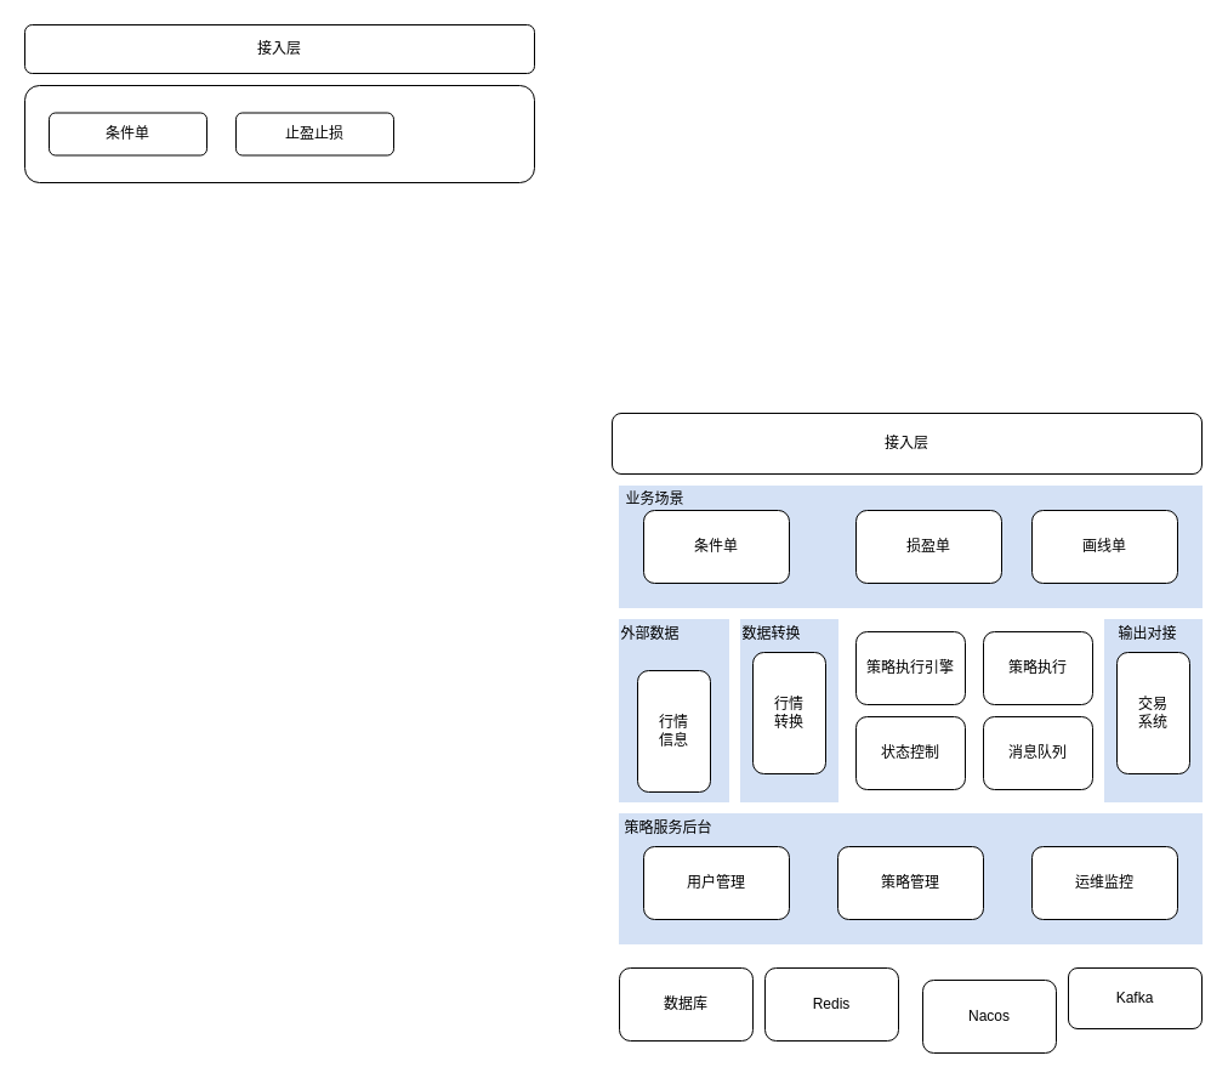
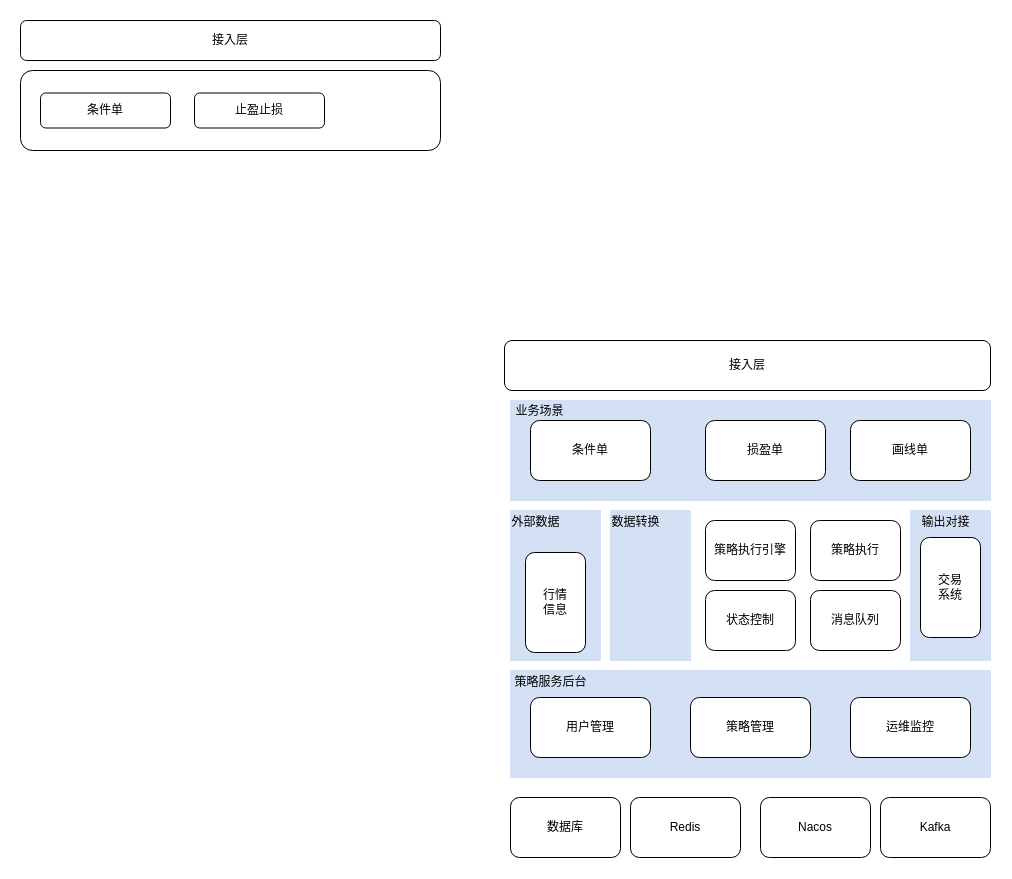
  <mxCell id="0" />
  <mxCell id="1" parent="0" />
  <mxCell id="2" value="接入层" style="rounded=1;whiteSpace=wrap;html=1;" parent="1" vertex="1"><mxGeometry x="20" y="20" width="420" height="40" as="geometry" /></mxCell>
  <mxCell id="3" value="" style="rounded=1;whiteSpace=wrap;html=1;" parent="1" vertex="1"><mxGeometry x="20" y="70" width="420" height="80" as="geometry" /></mxCell>
  <mxCell id="4" value="条件单" style="rounded=1;whiteSpace=wrap;html=1;" parent="1" vertex="1"><mxGeometry x="40" y="92.5" width="130" height="35" as="geometry" /></mxCell>
  <mxCell id="5" value="止盈止损" style="rounded=1;whiteSpace=wrap;html=1;" parent="1" vertex="1"><mxGeometry x="194" y="92.5" width="130" height="35" as="geometry" /></mxCell>
  <mxCell id="6" value="" style="rounded=0;whiteSpace=wrap;html=1;fillColor=#D4E1F5;strokeColor=#D4E1F5;" parent="1" vertex="1"><mxGeometry x="910" y="510" width="80" height="150" as="geometry" /></mxCell>
  <mxCell id="7" value="" style="rounded=0;whiteSpace=wrap;html=1;fillColor=#D4E1F5;strokeColor=#D4E1F5;" parent="1" vertex="1"><mxGeometry x="610" y="510" width="80" height="150" as="geometry" /></mxCell>
  <mxCell id="8" value="" style="rounded=0;whiteSpace=wrap;html=1;fillColor=#D4E1F5;strokeColor=#D4E1F5;" parent="1" vertex="1"><mxGeometry x="510" y="510" width="90" height="150" as="geometry" /></mxCell>
  <mxCell id="9" value="" style="rounded=0;whiteSpace=wrap;html=1;fillColor=#D4E1F5;strokeColor=#D4E1F5;" parent="1" vertex="1"><mxGeometry x="510" y="400" width="480" height="100" as="geometry" /></mxCell>
  <mxCell id="10" value="" style="rounded=0;whiteSpace=wrap;html=1;fillColor=#D4E1F5;strokeColor=#D4E1F5;" parent="1" vertex="1"><mxGeometry x="510" y="670" width="480" height="107" as="geometry" /></mxCell>
  <mxCell id="11" value="接入层" style="rounded=1;whiteSpace=wrap;html=1;" parent="1" vertex="1"><mxGeometry x="504" y="340" width="486" height="50" as="geometry" /></mxCell>
  <mxCell id="12" value="条件单" style="rounded=1;whiteSpace=wrap;html=1;" parent="1" vertex="1"><mxGeometry x="530" y="420" width="120" height="60" as="geometry" /></mxCell>
  <mxCell id="13" value="画线单" style="rounded=1;whiteSpace=wrap;html=1;" parent="1" vertex="1"><mxGeometry x="850" y="420" width="120" height="60" as="geometry" /></mxCell>
  <mxCell id="14" value="损盈单" style="rounded=1;whiteSpace=wrap;html=1;" parent="1" vertex="1"><mxGeometry x="705" y="420" width="120" height="60" as="geometry" /></mxCell>
  <mxCell id="15" value="行情&lt;br&gt;信息" style="rounded=1;whiteSpace=wrap;html=1;" parent="1" vertex="1"><mxGeometry x="525" y="552" width="60" height="100" as="geometry" /></mxCell>
  <mxCell id="16" value="交易&lt;br&gt;系统" style="rounded=1;whiteSpace=wrap;html=1;" parent="1" vertex="1"><mxGeometry x="920" y="537" width="60" height="100" as="geometry" /></mxCell>
  <mxCell id="17" value="策略执行引擎" style="rounded=1;whiteSpace=wrap;html=1;direction=south;" parent="1" vertex="1"><mxGeometry x="705" y="520" width="90" height="60" as="geometry" /></mxCell>
- <mxCell id="18" value="行情&lt;br&gt;转换" style="rounded=1;whiteSpace=wrap;html=1;" parent="1" vertex="1"><mxGeometry x="620" y="537" width="60" height="100" as="geometry" /></mxCell>
  <mxCell id="19" value="策略执行" style="rounded=1;whiteSpace=wrap;html=1;direction=south;" parent="1" vertex="1"><mxGeometry x="810" y="520" width="90" height="60" as="geometry" /></mxCell>
  <mxCell id="20" value="消息队列" style="rounded=1;whiteSpace=wrap;html=1;direction=south;" parent="1" vertex="1"><mxGeometry x="810" y="590" width="90" height="60" as="geometry" /></mxCell>
  <mxCell id="21" value="状态控制" style="rounded=1;whiteSpace=wrap;html=1;direction=south;" parent="1" vertex="1"><mxGeometry x="705" y="590" width="90" height="60" as="geometry" /></mxCell>
  <mxCell id="22" value="用户管理" style="rounded=1;whiteSpace=wrap;html=1;" parent="1" vertex="1"><mxGeometry x="530" y="697" width="120" height="60" as="geometry" /></mxCell>
  <mxCell id="23" value="策略管理" style="rounded=1;whiteSpace=wrap;html=1;" parent="1" vertex="1"><mxGeometry x="690" y="697" width="120" height="60" as="geometry" /></mxCell>
  <mxCell id="24" value="运维监控" style="rounded=1;whiteSpace=wrap;html=1;" parent="1" vertex="1"><mxGeometry x="850" y="697" width="120" height="60" as="geometry" /></mxCell>
  <mxCell id="25" value="数据库" style="rounded=1;whiteSpace=wrap;html=1;" parent="1" vertex="1"><mxGeometry x="510" y="797" width="110" height="60" as="geometry" /></mxCell>
  <mxCell id="26" value="Redis" style="rounded=1;whiteSpace=wrap;html=1;" parent="1" vertex="1"><mxGeometry x="630" y="797" width="110" height="60" as="geometry" /></mxCell>
  <mxCell id="27" value="策略服务后台" style="text;html=1;align=center;verticalAlign=middle;resizable=0;points=[];autosize=1;strokeColor=none;fillColor=none;" parent="1" vertex="1"><mxGeometry x="500" y="667" width="100" height="30" as="geometry" /></mxCell>
  <mxCell id="28" value="业务场景" style="text;html=1;align=center;verticalAlign=middle;resizable=0;points=[];autosize=1;strokeColor=none;fillColor=none;" parent="1" vertex="1"><mxGeometry x="504" y="396" width="70" height="30" as="geometry" /></mxCell>
  <mxCell id="29" value="外部数据" style="text;html=1;align=center;verticalAlign=middle;resizable=0;points=[];autosize=1;strokeColor=none;fillColor=none;" parent="1" vertex="1"><mxGeometry x="500" y="507" width="70" height="30" as="geometry" /></mxCell>
  <mxCell id="30" value="数据转换" style="text;html=1;align=center;verticalAlign=middle;resizable=0;points=[];autosize=1;strokeColor=none;fillColor=none;" parent="1" vertex="1"><mxGeometry x="600" y="507" width="70" height="30" as="geometry" /></mxCell>
  <mxCell id="31" value="输出对接" style="text;html=1;align=center;verticalAlign=middle;resizable=0;points=[];autosize=1;strokeColor=none;fillColor=none;" parent="1" vertex="1"><mxGeometry x="910" y="507" width="70" height="30" as="geometry" /></mxCell>
- <mxCell id="32" value="Kafka" style="rounded=1;whiteSpace=wrap;html=1;" parent="1" vertex="1"><mxGeometry x="880" y="797" width="110" height="50" as="geometry" /></mxCell>
- <mxCell id="33" value="Nacos" style="rounded=1;whiteSpace=wrap;html=1;" parent="1" vertex="1"><mxGeometry x="760" y="807" width="110" height="60" as="geometry" /></mxCell>
+ <mxCell id="32" value="Kafka" style="rounded=1;whiteSpace=wrap;html=1;" parent="1" vertex="1"><mxGeometry x="880" y="797" width="110" height="60" as="geometry" /></mxCell>
+ <mxCell id="33" value="Nacos" style="rounded=1;whiteSpace=wrap;html=1;" parent="1" vertex="1"><mxGeometry x="760" y="797" width="110" height="60" as="geometry" /></mxCell>
